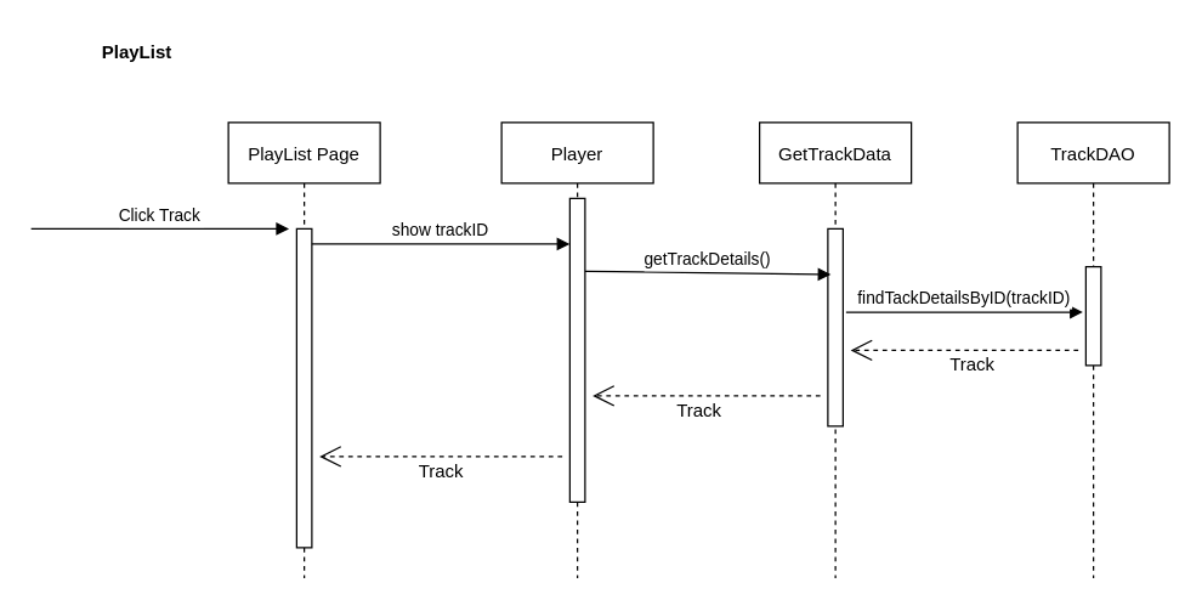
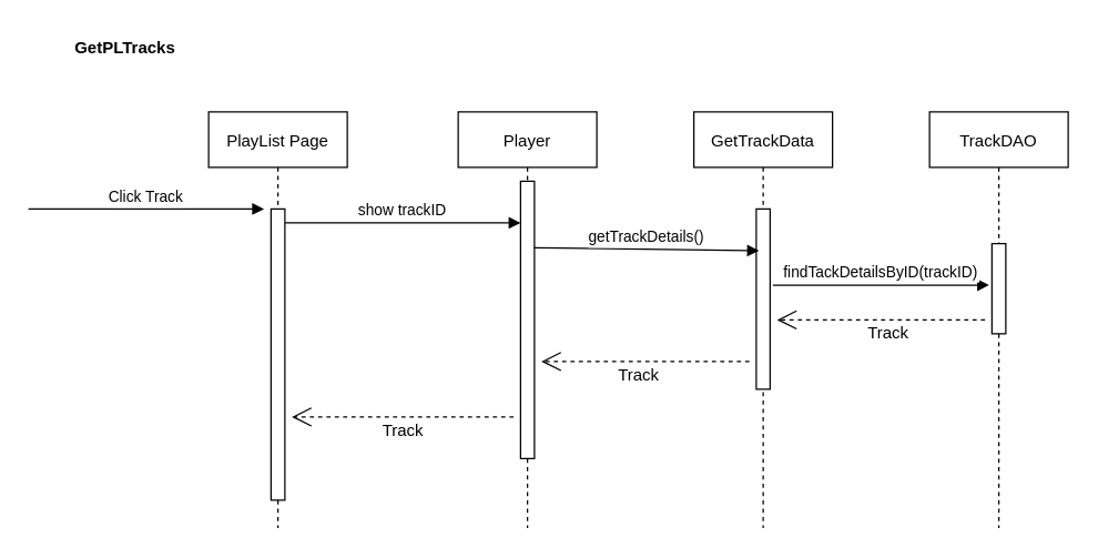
  <mxCell id="0" />
  <mxCell id="1" parent="0" />
- <mxCell id="2" value="PlayList" style="text;align=center;fontStyle=1;verticalAlign=middle;spacingLeft=3;spacingRight=3;strokeColor=none;rotatable=0;points=[[0,0.5],[1,0.5]];portConstraint=eastwest;" vertex="1" parent="1"><mxGeometry x="50" y="20" width="80" height="26" as="geometry" /></mxCell>
+ <mxCell id="2" value="GetPLTracks" style="text;align=center;fontStyle=1;verticalAlign=middle;spacingLeft=3;spacingRight=3;strokeColor=none;rotatable=0;points=[[0,0.5],[1,0.5]];portConstraint=eastwest;" vertex="1" parent="1"><mxGeometry x="50" y="20" width="80" height="26" as="geometry" /></mxCell>
  <mxCell id="3" value="PlayList Page" style="shape=umlLifeline;perimeter=lifelinePerimeter;container=1;collapsible=0;recursiveResize=0;rounded=0;shadow=0;strokeWidth=1;" vertex="1" parent="1"><mxGeometry x="150" y="80" width="100" height="300" as="geometry" /></mxCell>
  <mxCell id="4" value="" style="points=[];perimeter=orthogonalPerimeter;rounded=0;shadow=0;strokeWidth=1;" vertex="1" parent="3"><mxGeometry x="45" y="70" width="10" height="210" as="geometry" /></mxCell>
  <mxCell id="5" value="Player" style="shape=umlLifeline;perimeter=lifelinePerimeter;container=1;collapsible=0;recursiveResize=0;rounded=0;shadow=0;strokeWidth=1;" vertex="1" parent="1"><mxGeometry x="330" y="80" width="100" height="300" as="geometry" /></mxCell>
  <mxCell id="6" value="" style="points=[];perimeter=orthogonalPerimeter;rounded=0;shadow=0;strokeWidth=1;" vertex="1" parent="5"><mxGeometry x="45" y="50" width="10" height="200" as="geometry" /></mxCell>
  <mxCell id="7" value="show trackID" style="verticalAlign=bottom;endArrow=block;shadow=0;strokeWidth=1;" edge="1" parent="1" source="4" target="6"><mxGeometry relative="1" as="geometry"><mxPoint x="305" y="160" as="sourcePoint" /><Array as="points"><mxPoint x="270" y="160" /></Array></mxGeometry></mxCell>
  <mxCell id="8" value="GetTrackData" style="shape=umlLifeline;perimeter=lifelinePerimeter;container=1;collapsible=0;recursiveResize=0;rounded=0;shadow=0;strokeWidth=1;" vertex="1" parent="1"><mxGeometry x="500" y="80" width="100" height="300" as="geometry" /></mxCell>
  <mxCell id="9" value="" style="points=[];perimeter=orthogonalPerimeter;rounded=0;shadow=0;strokeWidth=1;" vertex="1" parent="8"><mxGeometry x="45" y="70" width="10" height="130" as="geometry" /></mxCell>
  <mxCell id="10" value="TrackDAO" style="shape=umlLifeline;perimeter=lifelinePerimeter;container=1;collapsible=0;recursiveResize=0;rounded=0;shadow=0;strokeWidth=1;" vertex="1" parent="1"><mxGeometry x="670" y="80" width="100" height="300" as="geometry" /></mxCell>
  <mxCell id="11" value="" style="points=[];perimeter=orthogonalPerimeter;rounded=0;shadow=0;strokeWidth=1;" vertex="1" parent="10"><mxGeometry x="45" y="95" width="10" height="65" as="geometry" /></mxCell>
  <mxCell id="12" value="getTrackDetails()" style="verticalAlign=bottom;endArrow=block;shadow=0;strokeWidth=1;entryX=0.2;entryY=0.231;entryDx=0;entryDy=0;entryPerimeter=0;exitX=1;exitY=0.24;exitDx=0;exitDy=0;exitPerimeter=0;" edge="1" parent="1" source="6" target="9"><mxGeometry relative="1" as="geometry"><mxPoint x="390" y="180" as="sourcePoint" /><mxPoint x="540" y="180" as="targetPoint" /><Array as="points" /></mxGeometry></mxCell>
  <mxCell id="13" value="findTackDetailsByID(trackID)" style="verticalAlign=bottom;endArrow=block;shadow=0;strokeWidth=1;entryX=-0.2;entryY=0.46;entryDx=0;entryDy=0;entryPerimeter=0;exitX=1.2;exitY=0.423;exitDx=0;exitDy=0;exitPerimeter=0;" edge="1" parent="1" source="9" target="11"><mxGeometry relative="1" as="geometry"><mxPoint x="560" y="201" as="sourcePoint" /><mxPoint x="722" y="200" as="targetPoint" /><Array as="points" /></mxGeometry></mxCell>
  <mxCell id="14" value="" style="endArrow=open;endSize=12;dashed=1;html=1;" edge="1" parent="1"><mxGeometry width="160" relative="1" as="geometry"><mxPoint x="710" y="230" as="sourcePoint" /><mxPoint x="560" y="230" as="targetPoint" /></mxGeometry></mxCell>
  <mxCell id="15" value="" style="endArrow=open;endSize=12;dashed=1;html=1;" edge="1" parent="1"><mxGeometry width="160" relative="1" as="geometry"><mxPoint x="540" y="260" as="sourcePoint" /><mxPoint x="390" y="260" as="targetPoint" /><Array as="points"><mxPoint x="450" y="260" /></Array></mxGeometry></mxCell>
  <mxCell id="16" value="" style="endArrow=open;endSize=12;dashed=1;html=1;" edge="1" parent="1"><mxGeometry width="160" relative="1" as="geometry"><mxPoint x="370" y="300" as="sourcePoint" /><mxPoint x="210" y="300" as="targetPoint" /><Array as="points"><mxPoint x="280" y="300" /></Array></mxGeometry></mxCell>
  <mxCell id="17" value="Click Track" style="verticalAlign=bottom;endArrow=block;shadow=0;strokeWidth=1;" edge="1" parent="1"><mxGeometry relative="1" as="geometry"><mxPoint y="150" as="sourcePoint" x="20" /><mxPoint x="190" y="150" as="targetPoint" /><Array as="points"><mxPoint x="85" y="150" /></Array></mxGeometry></mxCell>
  <mxCell id="18" value="Track" style="text;html=1;align=center;verticalAlign=middle;resizable=0;points=[];autosize=1;strokeColor=none;" vertex="1" parent="1"><mxGeometry x="615" y="230" width="50" height="20" as="geometry" /></mxCell>
  <mxCell id="19" value="Track" style="text;html=1;align=center;verticalAlign=middle;resizable=0;points=[];autosize=1;strokeColor=none;" vertex="1" parent="1"><mxGeometry x="435" y="260" width="50" height="20" as="geometry" /></mxCell>
  <mxCell id="20" value="Track" style="text;html=1;align=center;verticalAlign=middle;resizable=0;points=[];autosize=1;strokeColor=none;" vertex="1" parent="1"><mxGeometry x="265" y="300" width="50" height="20" as="geometry" /></mxCell>
